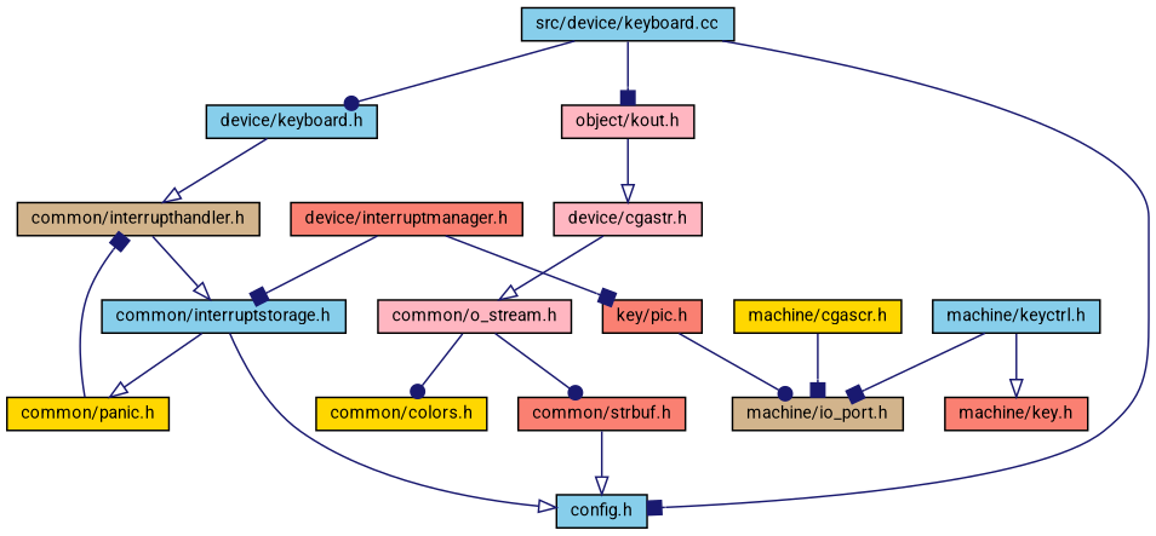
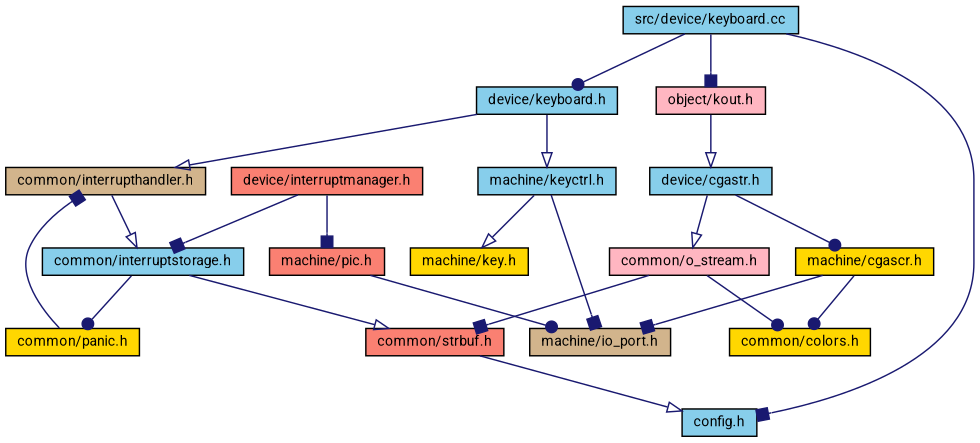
  digraph {
    fontname=Roboto
    node [color=black fillcolor=skyblue fontname=Roboto fontsize=10 shape=record style=filled]
    edge [arrowhead=onormal color=midnightblue fontname=Roboto fontsize=10 labelfontname=Helvetica labelfontsize=10 style=solid]
    n1 [fontcolor=black height=0.2 label="src/device/keyboard.cc" width=0.4]
    n2 [height=0.2 label="device/keyboard.h" width=0.4]
    n3 [height=0.2 label="config.h" width=0.4]
    n4 [fillcolor=lightpink height=0.2 label="object/kout.h" width=0.4]
    n5 [height=0.2 label="machine/keyctrl.h" width=0.4]
    n6 [fillcolor=tan height=0.2 label="common/interrupthandler.h" width=0.4]
-   n7 [fillcolor=lightpink height=0.2 label="device/cgastr.h" width=0.4]
+   n7 [height=0.2 label="device/cgastr.h" width=0.4]
    n8 [fillcolor=tan height=0.2 label="machine/io_port.h" width=0.4]
-   n9 [fillcolor=salmon height=0.2 label="machine/key.h" width=0.4]
+   n9 [fillcolor=gold height=0.2 label="machine/key.h" width=0.4]
    n10 [height=0.2 label="common/interruptstorage.h" width=0.4]
    n11 [fillcolor=salmon height=0.2 label="device/interruptmanager.h" width=0.4]
-   n12 [fillcolor=salmon height=0.2 label="key/pic.h" width=0.4]
+   n12 [fillcolor=salmon height=0.2 label="machine/pic.h" width=0.4]
    n13 [fillcolor=gold height=0.2 label="common/panic.h" width=0.4]
    n14 [fillcolor=lightpink height=0.2 label="common/o_stream.h" width=0.4]
    n15 [fillcolor=gold height=0.2 label="machine/cgascr.h" width=0.4]
    n16 [fillcolor=salmon height=0.2 label="common/strbuf.h" width=0.4]
    n17 [fillcolor=gold height=0.2 label="common/colors.h" width=0.4]
    n1 -> n2 [arrowhead=dot]
    n1 -> n3 [arrowhead=box]
    n1 -> n4 [arrowhead=box]
+   n2 -> n5
    n2 -> n6
    n4 -> n7
    n5 -> n8 [arrowhead=box]
    n5 -> n9
    n6 -> n10
    n7 -> n14
-   n10 -> n3
-   n10 -> n13
+   n7 -> n15 [arrowhead=dot]
+   n10 -> n16
+   n10 -> n13 [arrowhead=dot]
    n11 -> n10 [arrowhead=box]
    n11 -> n12 [arrowhead=box]
    n12 -> n8 [arrowhead=dot]
    n13 -> n6 [arrowhead=box]
-   n14 -> n16 [arrowhead=dot]
+   n14 -> n16 [arrowhead=box]
    n14 -> n17 [arrowhead=dot]
    n15 -> n8 [arrowhead=box]
+   n15 -> n17 [arrowhead=dot]
    n16 -> n3
  }
